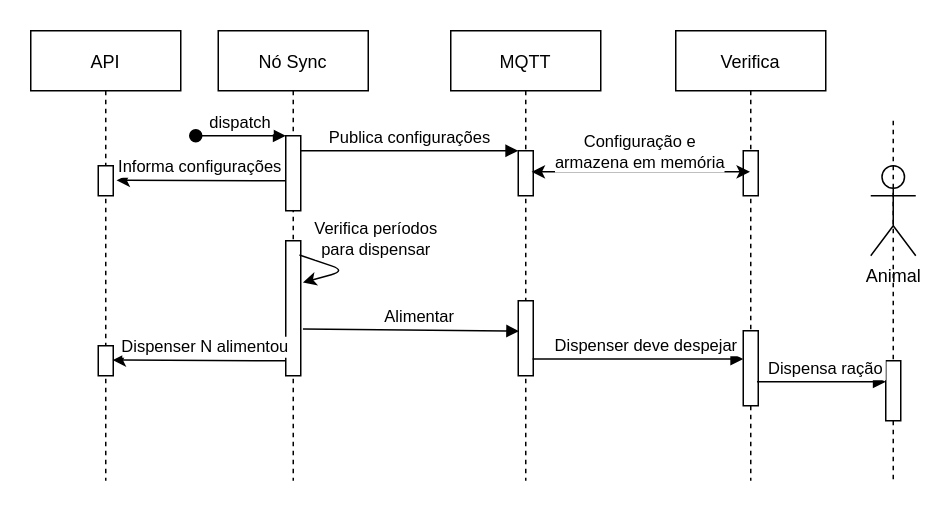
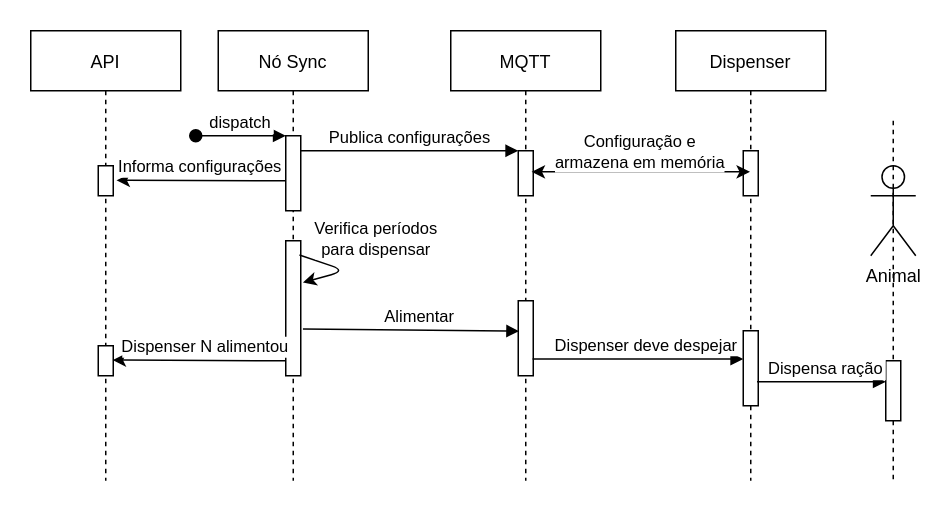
  <mxCell id="0" />
  <mxCell id="1" parent="0" />
  <mxCell id="2" value="Nó Sync" style="shape=umlLifeline;perimeter=lifelinePerimeter;container=1;collapsible=0;recursiveResize=0;rounded=0;shadow=0;strokeWidth=1;" parent="1" vertex="1"><mxGeometry x="145" y="20" width="100" height="300" as="geometry" /></mxCell>
  <mxCell id="3" value="" style="points=[];perimeter=orthogonalPerimeter;rounded=0;shadow=0;strokeWidth=1;" parent="2" vertex="1"><mxGeometry x="45" y="70" width="10" height="50" as="geometry" /></mxCell>
  <mxCell id="4" value="dispatch" style="verticalAlign=bottom;startArrow=oval;endArrow=block;startSize=8;shadow=0;strokeWidth=1;" parent="2" target="3" edge="1"><mxGeometry relative="1" as="geometry"><mxPoint x="-15" y="70" as="sourcePoint" /></mxGeometry></mxCell>
  <mxCell id="5" value="" style="points=[];perimeter=orthogonalPerimeter;rounded=0;shadow=0;strokeWidth=1;" vertex="1" parent="2"><mxGeometry x="45" y="140" width="10" height="90" as="geometry" /></mxCell>
  <mxCell id="6" value="" style="endArrow=classic;html=1;rounded=1;exitX=0.914;exitY=0.105;exitDx=0;exitDy=0;exitPerimeter=0;entryX=1.145;entryY=0.309;entryDx=0;entryDy=0;entryPerimeter=0;" edge="1" parent="2" source="5" target="5"><mxGeometry width="50" height="50" relative="1" as="geometry"><mxPoint x="50" y="180" as="sourcePoint" /><mxPoint x="100" y="130" as="targetPoint" /><Array as="points"><mxPoint x="85" y="160" /></Array></mxGeometry></mxCell>
  <mxCell id="7" value="Verifica períodos&lt;br&gt;para dispensar" style="edgeLabel;html=1;align=center;verticalAlign=middle;resizable=0;points=[];" vertex="1" connectable="0" parent="6"><mxGeometry x="-0.387" relative="1" as="geometry"><mxPoint x="32" y="-17" as="offset" /></mxGeometry></mxCell>
  <mxCell id="8" value="MQTT" style="shape=umlLifeline;perimeter=lifelinePerimeter;container=1;collapsible=0;recursiveResize=0;rounded=0;shadow=0;strokeWidth=1;" parent="1" vertex="1"><mxGeometry x="300" y="20" width="100" height="300" as="geometry" /></mxCell>
  <mxCell id="9" value="" style="points=[];perimeter=orthogonalPerimeter;rounded=0;shadow=0;strokeWidth=1;" parent="8" vertex="1"><mxGeometry x="45" y="80" width="10" height="30" as="geometry" /></mxCell>
  <mxCell id="10" value="" style="points=[];perimeter=orthogonalPerimeter;rounded=0;shadow=0;strokeWidth=1;" vertex="1" parent="8"><mxGeometry x="45" y="180" width="10" height="50" as="geometry" /></mxCell>
  <mxCell id="11" value="Publica configurações" style="verticalAlign=bottom;endArrow=block;entryX=0;entryY=0;shadow=0;strokeWidth=1;" parent="1" source="3" target="9" edge="1"><mxGeometry relative="1" as="geometry"><mxPoint x="300" y="100" as="sourcePoint" /><mxPoint as="offset" /></mxGeometry></mxCell>
- <mxCell id="12" value="Verifica" style="shape=umlLifeline;perimeter=lifelinePerimeter;container=1;collapsible=0;recursiveResize=0;rounded=0;shadow=0;strokeWidth=1;" vertex="1" parent="1"><mxGeometry x="450" y="20" width="100" height="300" as="geometry" /></mxCell>
+ <mxCell id="12" value="Dispenser" style="shape=umlLifeline;perimeter=lifelinePerimeter;container=1;collapsible=0;recursiveResize=0;rounded=0;shadow=0;strokeWidth=1;" vertex="1" parent="1"><mxGeometry x="450" y="20" width="100" height="300" as="geometry" /></mxCell>
  <mxCell id="13" value="" style="points=[];perimeter=orthogonalPerimeter;rounded=0;shadow=0;strokeWidth=1;" vertex="1" parent="12"><mxGeometry x="45" y="80" width="10" height="30" as="geometry" /></mxCell>
  <mxCell id="14" value="" style="points=[];perimeter=orthogonalPerimeter;rounded=0;shadow=0;strokeWidth=1;" vertex="1" parent="12"><mxGeometry x="45" y="200" width="10" height="50" as="geometry" /></mxCell>
  <mxCell id="15" style="edgeStyle=orthogonalEdgeStyle;rounded=0;orthogonalLoop=1;jettySize=auto;html=1;startArrow=classic;startFill=1;exitX=0.886;exitY=0.468;exitDx=0;exitDy=0;exitPerimeter=0;" edge="1" parent="1" source="9" target="12"><mxGeometry relative="1" as="geometry"><mxPoint x="465" y="120" as="targetPoint" /><mxPoint x="379" y="120" as="sourcePoint" /><Array as="points"><mxPoint x="460" y="114" /><mxPoint x="460" y="114" /></Array></mxGeometry></mxCell>
  <mxCell id="16" value="Configuração e &lt;br&gt;armazena em memória" style="edgeLabel;html=1;align=center;verticalAlign=middle;resizable=0;points=[];" vertex="1" connectable="0" parent="15"><mxGeometry x="-0.324" y="2" relative="1" as="geometry"><mxPoint x="23" y="-12" as="offset" /></mxGeometry></mxCell>
  <mxCell id="17" value="API" style="shape=umlLifeline;perimeter=lifelinePerimeter;container=1;collapsible=0;recursiveResize=0;rounded=0;shadow=0;strokeWidth=1;" vertex="1" parent="1"><mxGeometry x="20" y="20" width="100" height="300" as="geometry" /></mxCell>
  <mxCell id="18" value="" style="points=[];perimeter=orthogonalPerimeter;rounded=0;shadow=0;strokeWidth=1;" vertex="1" parent="17"><mxGeometry x="45" y="90" width="10" height="20" as="geometry" /></mxCell>
  <mxCell id="19" value="" style="points=[];perimeter=orthogonalPerimeter;rounded=0;shadow=0;strokeWidth=1;gradientColor=#ffffff;" vertex="1" parent="17"><mxGeometry x="45" y="210" width="10" height="20" as="geometry" /></mxCell>
  <mxCell id="20" value="Alimentar" style="verticalAlign=bottom;endArrow=block;shadow=0;strokeWidth=1;exitX=1.145;exitY=0.654;exitDx=0;exitDy=0;exitPerimeter=0;entryX=0.059;entryY=0.405;entryDx=0;entryDy=0;entryPerimeter=0;" edge="1" parent="1" source="5" target="10"><mxGeometry x="0.076" relative="1" as="geometry"><mxPoint x="200" y="220" as="sourcePoint" /><mxPoint x="340" y="220" as="targetPoint" /><mxPoint as="offset" /></mxGeometry></mxCell>
  <mxCell id="21" value="Informa configurações" style="verticalAlign=bottom;endArrow=none;shadow=0;strokeWidth=1;startArrow=classic;startFill=1;endFill=0;exitX=1.214;exitY=0.486;exitDx=0;exitDy=0;exitPerimeter=0;" edge="1" parent="1" source="18"><mxGeometry relative="1" as="geometry"><mxPoint x="60" y="140" as="sourcePoint" /><mxPoint x="190" y="120" as="targetPoint" /><mxPoint as="offset" /></mxGeometry></mxCell>
  <mxCell id="22" style="edgeStyle=orthogonalEdgeStyle;rounded=0;orthogonalLoop=1;jettySize=auto;html=1;startArrow=none;startFill=0;endArrow=none;endFill=0;dashed=1;" edge="1" parent="1" source="25"><mxGeometry relative="1" as="geometry"><mxPoint x="595" y="320" as="targetPoint" /><mxPoint x="595" y="40" as="sourcePoint" /></mxGeometry></mxCell>
  <mxCell id="23" value="Animal" style="shape=umlActor;verticalLabelPosition=bottom;verticalAlign=top;html=1;outlineConnect=0;" vertex="1" parent="1"><mxGeometry x="580" y="110" width="30" height="60" as="geometry" /></mxCell>
  <mxCell id="24" value="Dispenser deve despejar" style="verticalAlign=bottom;endArrow=block;shadow=0;strokeWidth=1;exitX=0.955;exitY=0.777;exitDx=0;exitDy=0;exitPerimeter=0;" edge="1" parent="1" source="10" target="14"><mxGeometry x="0.076" relative="1" as="geometry"><mxPoint x="330" y="228.59" as="sourcePoint" /><mxPoint x="473.45" y="229.56" as="targetPoint" /><mxPoint as="offset" /></mxGeometry></mxCell>
  <mxCell id="25" value="" style="points=[];perimeter=orthogonalPerimeter;rounded=0;shadow=0;strokeWidth=1;" vertex="1" parent="1"><mxGeometry x="590" y="240" width="10" height="40" as="geometry" /></mxCell>
  <mxCell id="26" value="Dispensa ração" style="verticalAlign=bottom;endArrow=block;shadow=0;strokeWidth=1;exitX=0.921;exitY=0.681;exitDx=0;exitDy=0;exitPerimeter=0;entryX=0;entryY=0.351;entryDx=0;entryDy=0;entryPerimeter=0;" edge="1" parent="1" source="14" target="25"><mxGeometry x="0.076" relative="1" as="geometry"><mxPoint x="490" y="270" as="sourcePoint" /><mxPoint x="590" y="253" as="targetPoint" /><mxPoint as="offset" /></mxGeometry></mxCell>
  <mxCell id="27" value="" style="edgeStyle=orthogonalEdgeStyle;rounded=0;orthogonalLoop=1;jettySize=auto;html=1;startArrow=none;startFill=0;endArrow=none;endFill=0;dashed=1;" edge="1" parent="1" target="25"><mxGeometry relative="1" as="geometry"><mxPoint x="595" y="320" as="targetPoint" /><mxPoint x="595" y="80" as="sourcePoint" /><Array as="points"><mxPoint x="595" y="140" /><mxPoint x="595" y="140" /></Array></mxGeometry></mxCell>
  <mxCell id="28" value="Dispenser N alimentou" style="verticalAlign=bottom;endArrow=none;shadow=0;strokeWidth=1;exitX=0.955;exitY=0.478;exitDx=0;exitDy=0;exitPerimeter=0;startArrow=classic;startFill=1;endFill=0;" edge="1" parent="1" source="19"><mxGeometry x="0.076" relative="1" as="geometry"><mxPoint x="40" y="259.31" as="sourcePoint" /><mxPoint x="190" y="240" as="targetPoint" /><mxPoint as="offset" /></mxGeometry></mxCell>
